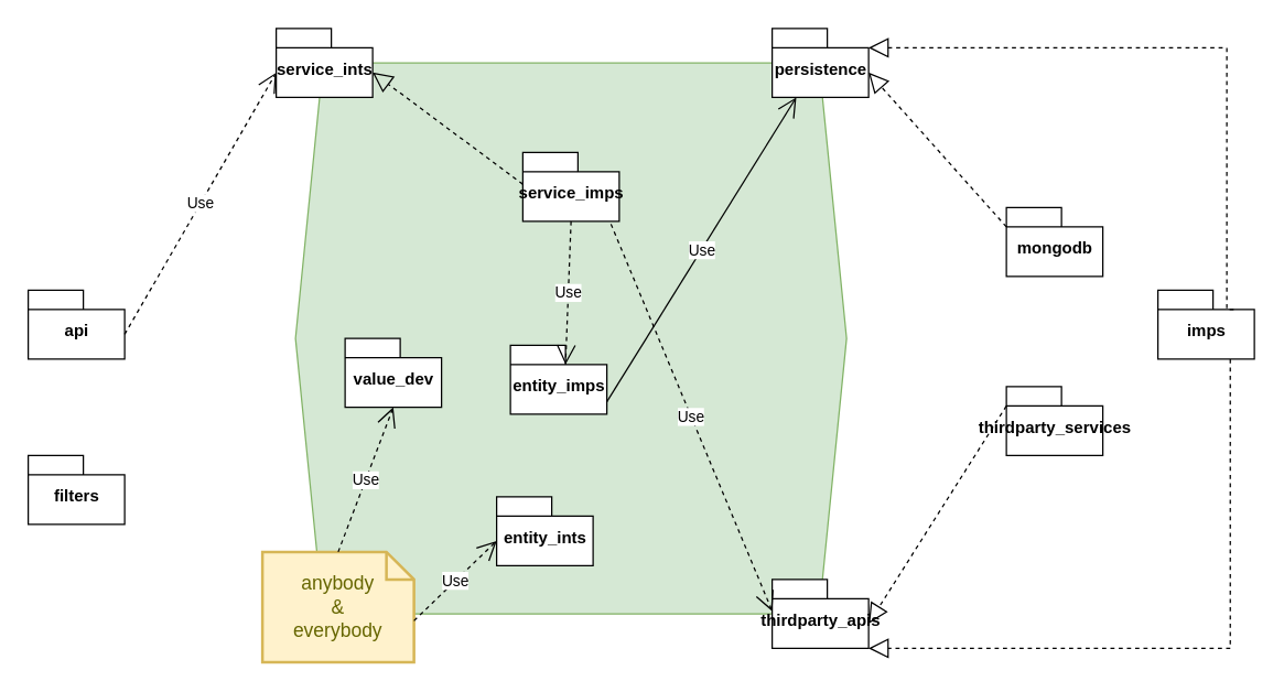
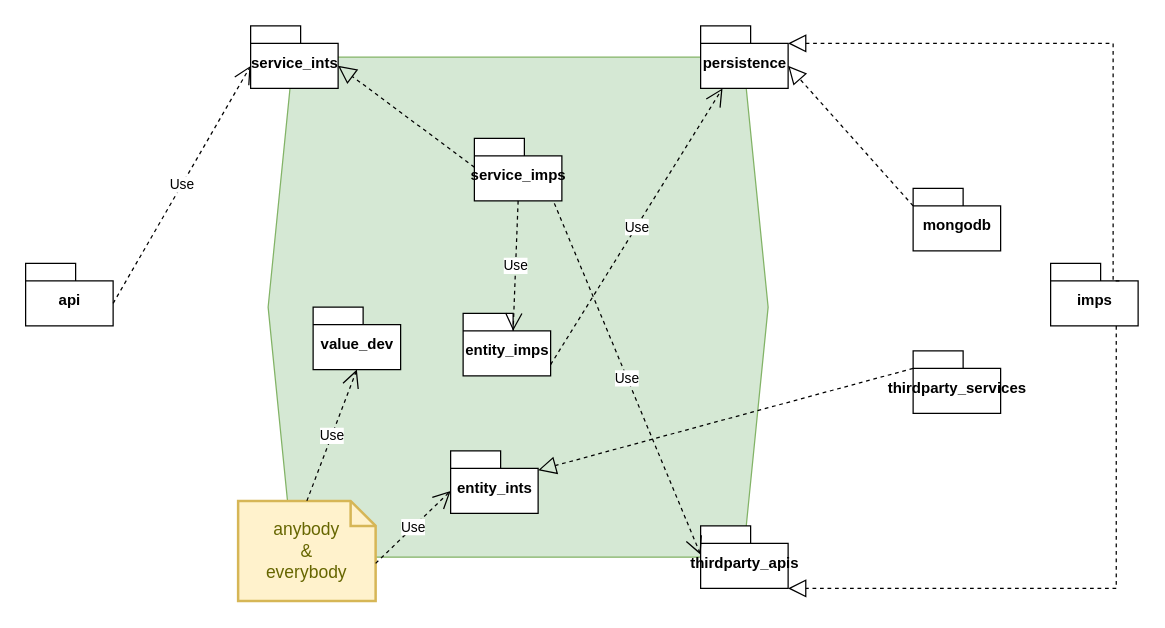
  <mxCell id="0" />
  <mxCell id="1" parent="0" />
  <mxCell id="2" value="" style="shape=hexagon;perimeter=hexagonPerimeter2;whiteSpace=wrap;html=1;fixedSize=1;fillColor=#d5e8d4;strokeColor=#82b366;" parent="1" vertex="1"><mxGeometry x="214" y="45" width="400" height="400" as="geometry" /></mxCell>
  <mxCell id="3" value="api" style="shape=folder;fontStyle=1;spacingTop=10;tabWidth=40;tabHeight=14;tabPosition=left;html=1;" parent="1" vertex="1"><mxGeometry x="20" y="210" width="70" height="50" as="geometry" /></mxCell>
  <mxCell id="4" value="service_ints" style="shape=folder;fontStyle=1;spacingTop=10;tabWidth=40;tabHeight=14;tabPosition=left;html=1;" parent="1" vertex="1"><mxGeometry x="200" y="20" width="70" height="50" as="geometry" /></mxCell>
  <mxCell id="5" value="Use" style="endArrow=open;endSize=12;dashed=1;html=1;exitX=0;exitY=0;exitDx=70;exitDy=32;exitPerimeter=0;entryX=0;entryY=0;entryDx=0;entryDy=32;entryPerimeter=0;" parent="1" source="3" target="4" edge="1"><mxGeometry width="160" relative="1" as="geometry"><mxPoint x="440" y="180" as="sourcePoint" /><mxPoint x="600" y="180" as="targetPoint" /></mxGeometry></mxCell>
  <mxCell id="6" value="service_imps" style="shape=folder;fontStyle=1;spacingTop=10;tabWidth=40;tabHeight=14;tabPosition=left;html=1;" parent="1" vertex="1"><mxGeometry x="379" y="110" width="70" height="50" as="geometry" /></mxCell>
  <mxCell id="7" value="entity_imps" style="shape=folder;fontStyle=1;spacingTop=10;tabWidth=40;tabHeight=14;tabPosition=left;html=1;" parent="1" vertex="1"><mxGeometry x="370" y="250" width="70" height="50" as="geometry" /></mxCell>
  <mxCell id="8" value="Use" style="endArrow=open;endSize=12;dashed=1;html=1;exitX=0.5;exitY=1;exitDx=0;exitDy=0;exitPerimeter=0;entryX=0;entryY=0;entryDx=40;entryDy=14;entryPerimeter=0;" parent="1" source="6" target="7" edge="1"><mxGeometry width="160" relative="1" as="geometry"><mxPoint x="440" y="270" as="sourcePoint" /><mxPoint x="600" y="270" as="targetPoint" /></mxGeometry></mxCell>
  <mxCell id="9" value="" style="endArrow=block;dashed=1;endFill=0;endSize=12;html=1;entryX=0;entryY=0;entryDx=70;entryDy=32;entryPerimeter=0;exitX=0;exitY=0;exitDx=0;exitDy=23;exitPerimeter=0;" parent="1" source="6" target="4" edge="1"><mxGeometry width="160" relative="1" as="geometry"><mxPoint x="310" y="190" as="sourcePoint" /><mxPoint x="470" y="190" as="targetPoint" /></mxGeometry></mxCell>
  <mxCell id="10" value="persistence" style="shape=folder;fontStyle=1;spacingTop=10;tabWidth=40;tabHeight=14;tabPosition=left;html=1;" parent="1" vertex="1"><mxGeometry x="560" y="20" width="70" height="50" as="geometry" /></mxCell>
  <mxCell id="11" value="mongodb" style="shape=folder;fontStyle=1;spacingTop=10;tabWidth=40;tabHeight=14;tabPosition=left;html=1;" parent="1" vertex="1"><mxGeometry x="730" y="150" width="70" height="50" as="geometry" /></mxCell>
  <mxCell id="12" value="" style="endArrow=block;dashed=1;endFill=0;endSize=12;html=1;entryX=0;entryY=0;entryDx=70;entryDy=32;entryPerimeter=0;exitX=0;exitY=0;exitDx=0;exitDy=14;exitPerimeter=0;" parent="1" source="11" target="10" edge="1"><mxGeometry width="160" relative="1" as="geometry"><mxPoint x="310" y="190" as="sourcePoint" /><mxPoint x="470" y="190" as="targetPoint" /></mxGeometry></mxCell>
  <mxCell id="13" value="&lt;div&gt;thirdparty_services&lt;/div&gt;" style="shape=folder;fontStyle=1;spacingTop=10;tabWidth=40;tabHeight=14;tabPosition=left;html=1;" parent="1" vertex="1"><mxGeometry x="730" y="280" width="70" height="50" as="geometry" /></mxCell>
  <mxCell id="14" value="&lt;div&gt;thirdparty_apis&lt;/div&gt;" style="shape=folder;fontStyle=1;spacingTop=10;tabWidth=40;tabHeight=14;tabPosition=left;html=1;" parent="1" vertex="1"><mxGeometry x="560" y="420" width="70" height="50" as="geometry" /></mxCell>
  <mxCell id="15" value="Use" style="endArrow=open;endSize=12;dashed=1;html=1;exitX=0.914;exitY=1.04;exitDx=0;exitDy=0;exitPerimeter=0;entryX=0;entryY=0;entryDx=0;entryDy=23;entryPerimeter=0;" parent="1" source="6" target="14" edge="1"><mxGeometry width="160" relative="1" as="geometry"><mxPoint x="310" y="290" as="sourcePoint" /><mxPoint x="470" y="290" as="targetPoint" /></mxGeometry></mxCell>
- <mxCell id="16" value="" style="endArrow=block;dashed=1;endFill=0;endSize=12;html=1;entryX=0;entryY=0;entryDx=70;entryDy=32;entryPerimeter=0;exitX=0;exitY=0;exitDx=0;exitDy=14;exitPerimeter=0;" parent="1" source="13" target="14" edge="1"><mxGeometry width="160" relative="1" as="geometry"><mxPoint x="310" y="290" as="sourcePoint" /><mxPoint x="470" y="290" as="targetPoint" /></mxGeometry></mxCell>
+ <mxCell id="16" value="" style="endArrow=block;dashed=1;endFill=0;endSize=12;html=1;exitX=0;exitY=0;exitDx=0;exitDy=14;exitPerimeter=0;" parent="1" source="13" target="24" edge="1"><mxGeometry width="160" relative="1" as="geometry"><mxPoint x="310" y="290" as="sourcePoint" /><mxPoint x="470" y="290" as="targetPoint" /></mxGeometry></mxCell>
  <mxCell id="17" value="&lt;div&gt;value_dev&lt;/div&gt;" style="shape=folder;fontStyle=1;spacingTop=10;tabWidth=40;tabHeight=14;tabPosition=left;html=1;" parent="1" vertex="1"><mxGeometry x="250" y="245" width="70" height="50" as="geometry" /></mxCell>
  <mxCell id="18" value="&lt;div&gt;anybody&lt;/div&gt;&lt;div&gt;&amp;amp;&lt;/div&gt;&lt;div&gt;everybody&lt;br&gt;&lt;/div&gt;" style="shape=note;strokeWidth=2;fontSize=14;size=20;whiteSpace=wrap;html=1;fillColor=#fff2cc;strokeColor=#d6b656;fontColor=#666600;" parent="1" vertex="1"><mxGeometry x="190" y="400" width="110.0" height="80" as="geometry" /></mxCell>
  <mxCell id="19" value="Use" style="endArrow=open;endSize=12;dashed=1;html=1;entryX=0.5;entryY=1;entryDx=0;entryDy=0;entryPerimeter=0;exitX=0.5;exitY=0;exitDx=0;exitDy=0;exitPerimeter=0;" parent="1" source="18" target="17" edge="1"><mxGeometry width="160" relative="1" as="geometry"><mxPoint x="-20" y="430" as="sourcePoint" /><mxPoint x="140" y="430" as="targetPoint" /></mxGeometry></mxCell>
- <mxCell id="20" value="&lt;div&gt;filters&lt;/div&gt;" style="shape=folder;fontStyle=1;spacingTop=10;tabWidth=40;tabHeight=14;tabPosition=left;html=1;" parent="1" vertex="1"><mxGeometry x="20" y="330" width="70" height="50" as="geometry" /></mxCell>
  <mxCell id="21" value="imps" style="shape=folder;fontStyle=1;spacingTop=10;tabWidth=40;tabHeight=14;tabPosition=left;html=1;" parent="1" vertex="1"><mxGeometry x="840" y="210" width="70" height="50" as="geometry" /></mxCell>
  <mxCell id="22" value="" style="endArrow=block;dashed=1;endFill=0;endSize=12;html=1;rounded=0;edgeStyle=orthogonalEdgeStyle;entryX=0;entryY=0;entryDx=70;entryDy=14;entryPerimeter=0;exitX=0;exitY=0;exitDx=55;exitDy=14;exitPerimeter=0;" parent="1" source="21" target="10" edge="1"><mxGeometry width="160" relative="1" as="geometry"><mxPoint x="430" y="200" as="sourcePoint" /><mxPoint x="590" y="200" as="targetPoint" /><Array as="points"><mxPoint x="890" y="224" /><mxPoint x="890" y="34" /></Array></mxGeometry></mxCell>
  <mxCell id="23" value="" style="endArrow=block;dashed=1;endFill=0;endSize=12;html=1;rounded=0;edgeStyle=orthogonalEdgeStyle;entryX=0;entryY=0;entryDx=70;entryDy=50;entryPerimeter=0;exitX=0.75;exitY=1;exitDx=0;exitDy=0;exitPerimeter=0;" parent="1" source="21" target="14" edge="1"><mxGeometry width="160" relative="1" as="geometry"><mxPoint x="430" y="200" as="sourcePoint" /><mxPoint x="590" y="200" as="targetPoint" /><Array as="points"><mxPoint x="893" y="470" /></Array></mxGeometry></mxCell>
  <mxCell id="24" value="&lt;div&gt;entity_ints&lt;/div&gt;" style="shape=folder;fontStyle=1;spacingTop=10;tabWidth=40;tabHeight=14;tabPosition=left;html=1;" vertex="1" parent="1"><mxGeometry x="360" y="360" width="70" height="50" as="geometry" /></mxCell>
  <mxCell id="25" value="Use" style="endArrow=open;endSize=12;dashed=1;html=1;exitX=0;exitY=0;exitDx=110.0;exitDy=50;exitPerimeter=0;entryX=0;entryY=0;entryDx=0;entryDy=32;entryPerimeter=0;" edge="1" parent="1" source="18" target="24"><mxGeometry width="160" relative="1" as="geometry"><mxPoint x="380" y="220" as="sourcePoint" /><mxPoint x="540" y="220" as="targetPoint" /></mxGeometry></mxCell>
- <mxCell id="26" value="Use" style="endArrow=open;endSize=12;dashed=0;html=1;exitX=0;exitY=0;exitDx=70;exitDy=41;exitPerimeter=0;entryX=0.25;entryY=1;entryDx=0;entryDy=0;entryPerimeter=0;" edge="1" parent="1" source="7" target="10"><mxGeometry width="160" relative="1" as="geometry"><mxPoint x="380" y="220" as="sourcePoint" /><mxPoint x="540" y="220" as="targetPoint" /></mxGeometry></mxCell>
+ <mxCell id="26" value="Use" style="endArrow=open;endSize=12;dashed=1;html=1;exitX=0;exitY=0;exitDx=70;exitDy=41;exitPerimeter=0;entryX=0.25;entryY=1;entryDx=0;entryDy=0;entryPerimeter=0;" edge="1" parent="1" source="7" target="10"><mxGeometry width="160" relative="1" as="geometry"><mxPoint x="380" y="220" as="sourcePoint" /><mxPoint x="540" y="220" as="targetPoint" /></mxGeometry></mxCell>
